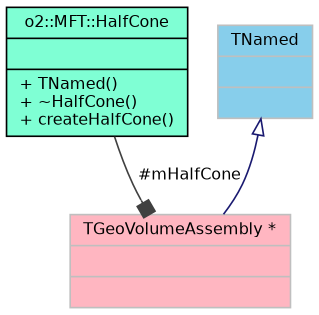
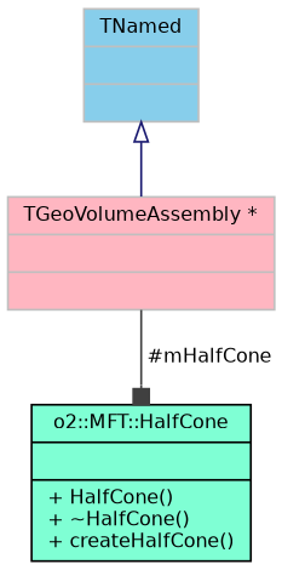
  digraph {
    node [color=grey75 fontname=Helvetica fontsize=10 shape=record style=filled]
    edge [fontname=Helvetica fontsize=10 labelfontname=Helvetica labelfontsize=10 style=solid]
-   n1 [color=black fillcolor=aquamarine fontcolor=black height=0.2 label="{o2::MFT::HalfCone\n||+ TNamed()\l+ ~HalfCone()\l+ createHalfCone()\l}" width=0.4]
+   n1 [color=black fillcolor=aquamarine fontcolor=black height=0.2 label="{o2::MFT::HalfCone\n||+ HalfCone()\l+ ~HalfCone()\l+ createHalfCone()\l}" width=0.4]
    n2 [fillcolor=skyblue height=0.2 label="{TNamed\n||}" width=0.4]
    n3 [fillcolor=lightpink height=0.2 label="{TGeoVolumeAssembly *\n||}" width=0.4]
    n2 -> n3 [arrowtail=onormal color=midnightblue dir=back]
-   n1 -> n3 [arrowhead=box color=grey25 label=" #mHalfCone"]
+   n3 -> n1 [arrowhead=box color=grey25 label=" #mHalfCone"]
  }
